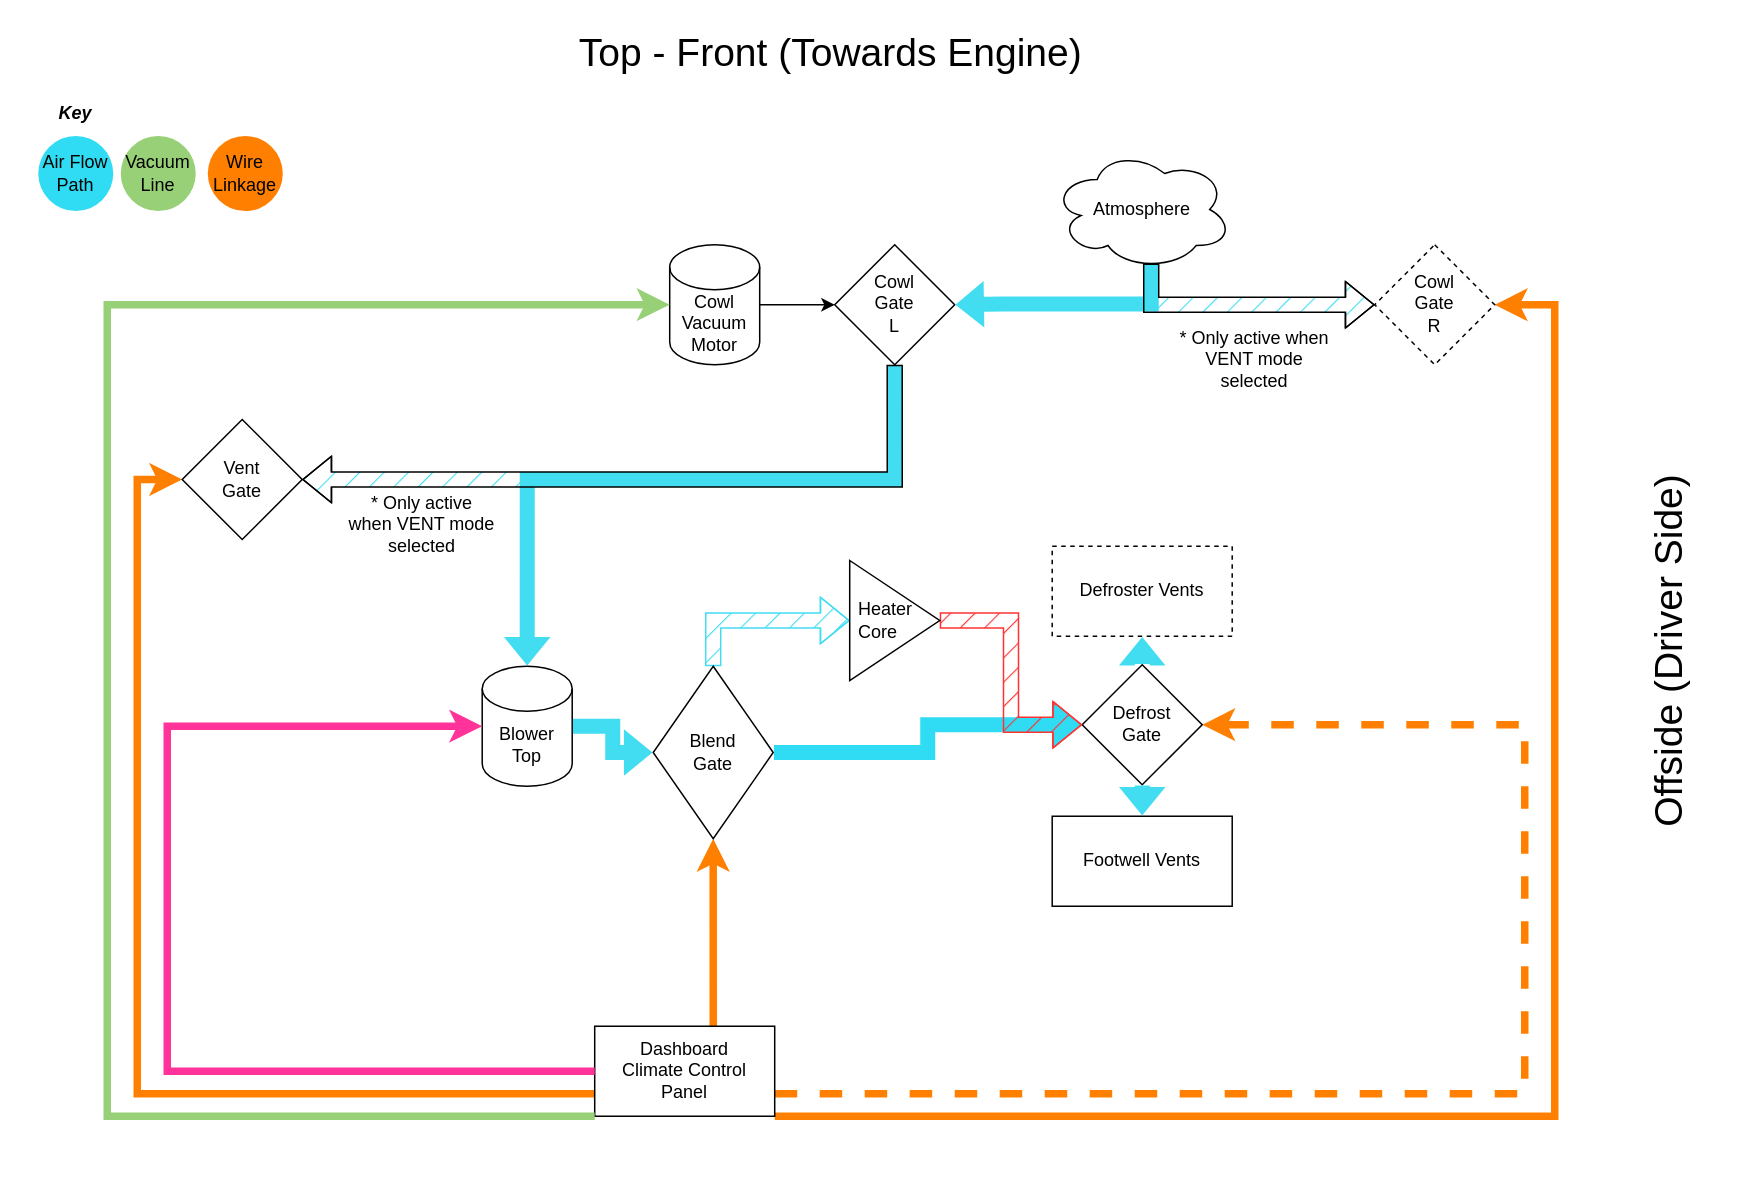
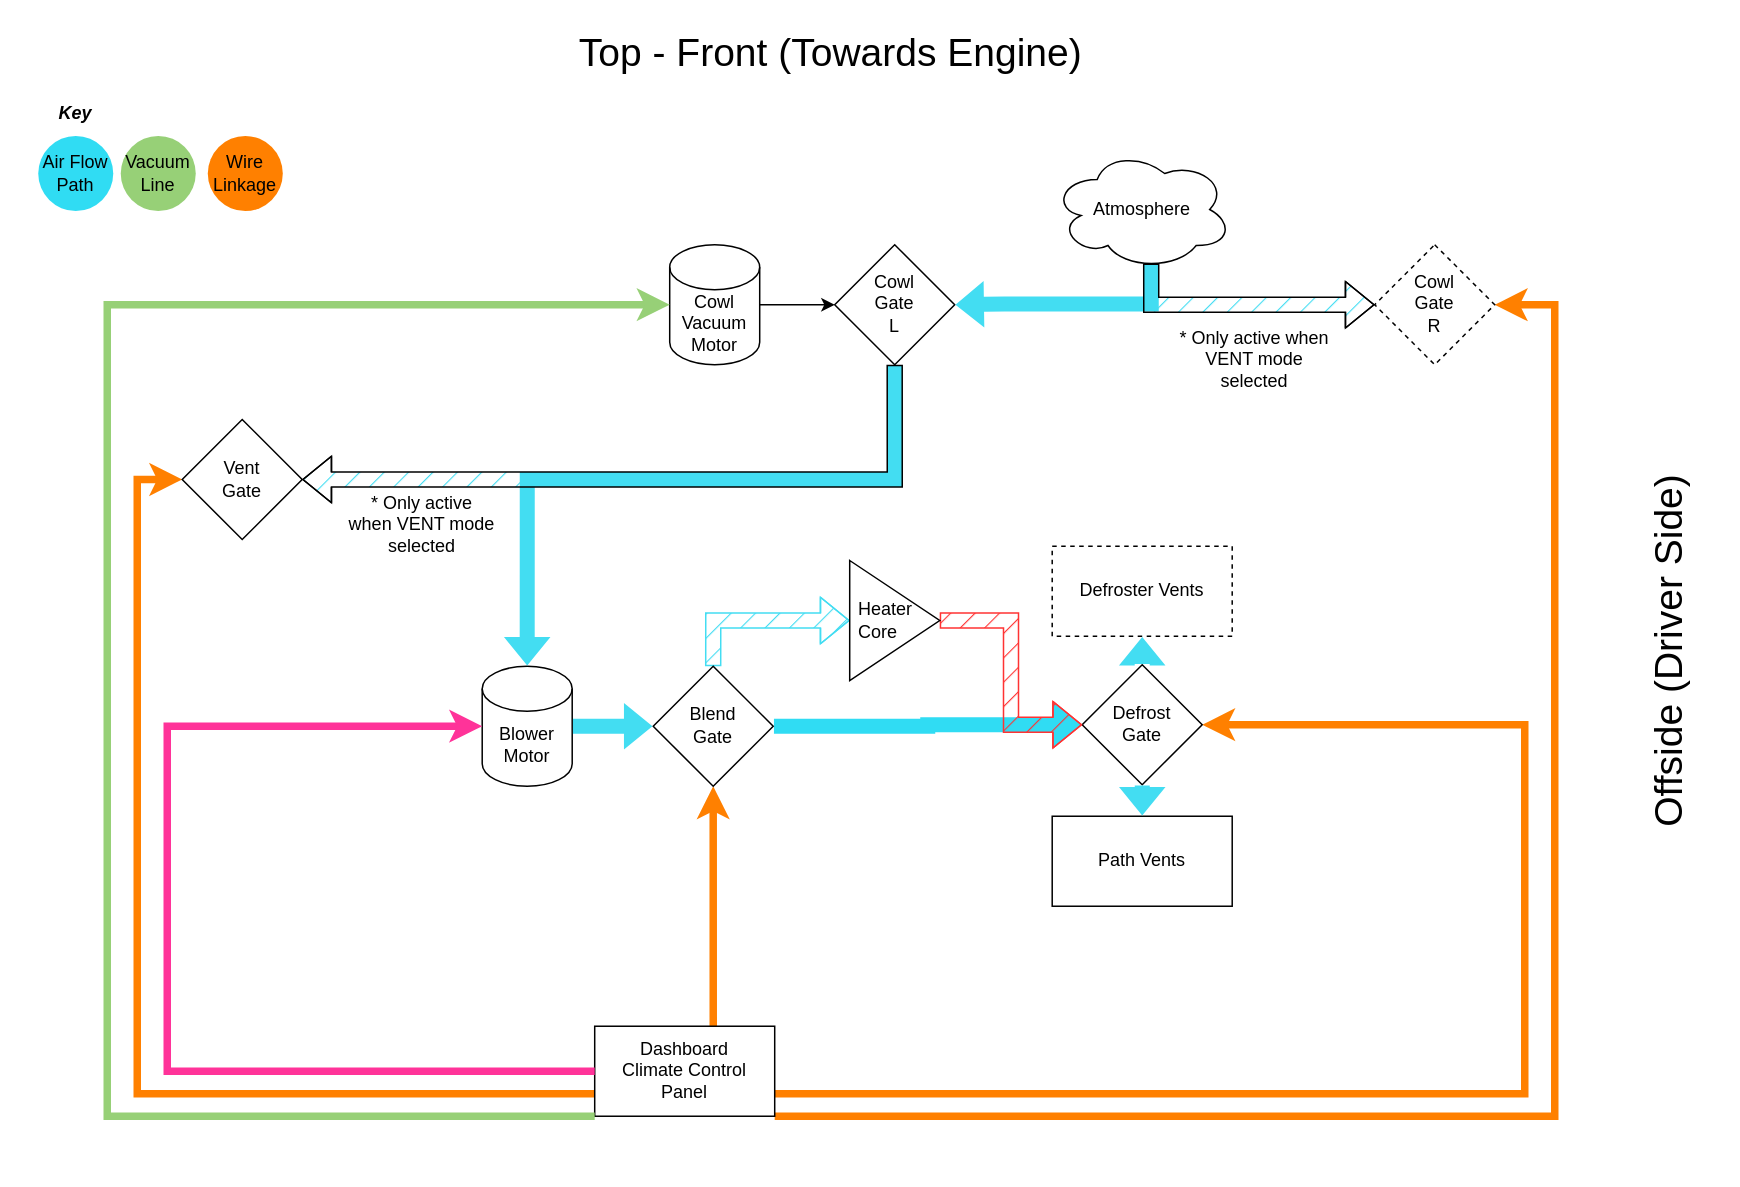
  <mxCell id="0" />
  <mxCell id="1" parent="0" />
  <mxCell id="2" style="edgeStyle=orthogonalEdgeStyle;rounded=0;orthogonalLoop=1;jettySize=auto;html=1;exitX=0;exitY=0.75;exitDx=0;exitDy=0;entryX=0;entryY=0.5;entryDx=0;entryDy=0;strokeColor=#FF8000;strokeWidth=5;" edge="1" parent="1" source="6" target="11"><mxGeometry relative="1" as="geometry"><Array as="points"><mxPoint x="90.97" y="728" /><mxPoint x="90.97" y="319" /></Array></mxGeometry></mxCell>
  <mxCell id="3" style="edgeStyle=orthogonalEdgeStyle;rounded=0;orthogonalLoop=1;jettySize=auto;html=1;exitX=1;exitY=1;exitDx=0;exitDy=0;entryX=1;entryY=0.5;entryDx=0;entryDy=0;strokeWidth=5;strokeColor=#FF8000;" edge="1" parent="1" source="6" target="16"><mxGeometry relative="1" as="geometry"><Array as="points"><mxPoint x="1035.97" y="743.49" /><mxPoint x="1035.97" y="202.49" /></Array></mxGeometry></mxCell>
- <mxCell id="4" style="edgeStyle=orthogonalEdgeStyle;rounded=0;orthogonalLoop=1;jettySize=auto;html=1;exitX=1;exitY=0.75;exitDx=0;exitDy=0;entryX=1;entryY=0.5;entryDx=0;entryDy=0;strokeColor=#FF8000;strokeWidth=5;dashed=1;" edge="1" parent="1" source="6" target="7"><mxGeometry relative="1" as="geometry"><Array as="points"><mxPoint x="1015.97" y="728" /><mxPoint x="1015.97" y="482" /></Array></mxGeometry></mxCell>
+ <mxCell id="4" style="edgeStyle=orthogonalEdgeStyle;rounded=0;orthogonalLoop=1;jettySize=auto;html=1;exitX=1;exitY=0.75;exitDx=0;exitDy=0;entryX=1;entryY=0.5;entryDx=0;entryDy=0;strokeColor=#FF8000;strokeWidth=5;" edge="1" parent="1" source="6" target="7"><mxGeometry relative="1" as="geometry"><Array as="points"><mxPoint x="1015.97" y="728" /><mxPoint x="1015.97" y="482" /></Array></mxGeometry></mxCell>
  <mxCell id="5" style="edgeStyle=orthogonalEdgeStyle;rounded=0;orthogonalLoop=1;jettySize=auto;html=1;exitX=0.675;exitY=0.008;exitDx=0;exitDy=0;entryX=0.5;entryY=1;entryDx=0;entryDy=0;strokeColor=#FF8000;strokeWidth=5;exitPerimeter=0;" edge="1" parent="1" source="6" target="10"><mxGeometry relative="1" as="geometry"><Array as="points"><mxPoint x="474.97" y="684" /></Array></mxGeometry></mxCell>
  <mxCell id="6" value="Dashboard&lt;div&gt;Climate Control&lt;/div&gt;&lt;div&gt;Panel&lt;/div&gt;" style="rounded=0;whiteSpace=wrap;html=1;" parent="1" vertex="1"><mxGeometry x="395.97" y="683.49" width="120" height="60" as="geometry" /></mxCell>
  <mxCell id="7" value="Defrost&lt;div&gt;Gate&lt;/div&gt;" style="rhombus;whiteSpace=wrap;html=1;" parent="1" vertex="1"><mxGeometry x="720.97" y="442.49" width="80" height="80" as="geometry" /></mxCell>
  <mxCell id="8" style="edgeStyle=orthogonalEdgeStyle;shape=flexArrow;rounded=0;orthogonalLoop=1;jettySize=auto;html=1;exitX=1;exitY=0.5;exitDx=0;exitDy=0;entryX=0;entryY=0.5;entryDx=0;entryDy=0;strokeColor=none;fillColor=#30dcf3;" edge="1" parent="1" source="10" target="7"><mxGeometry relative="1" as="geometry" /></mxCell>
  <mxCell id="9" style="edgeStyle=orthogonalEdgeStyle;shape=flexArrow;rounded=0;orthogonalLoop=1;jettySize=auto;html=1;exitX=0.5;exitY=0;exitDx=0;exitDy=0;entryX=0;entryY=0.5;entryDx=0;entryDy=0;fillColor=#43ddf2;strokeColor=#43ddf2;fillStyle=hatch;" edge="1" parent="1" source="10" target="18"><mxGeometry relative="1" as="geometry" /></mxCell>
- <mxCell id="10" value="Blend&lt;div&gt;Gate&lt;/div&gt;" style="rhombus;whiteSpace=wrap;html=1;" parent="1" vertex="1"><mxGeometry x="434.97" y="443.49" width="80" height="115" as="geometry" /></mxCell>
+ <mxCell id="10" value="Blend&lt;div&gt;Gate&lt;/div&gt;" style="rhombus;whiteSpace=wrap;html=1;" parent="1" vertex="1"><mxGeometry x="434.97" y="443.49" width="80" height="80" as="geometry" /></mxCell>
  <mxCell id="11" value="Vent&lt;div&gt;Gate&lt;/div&gt;" style="rhombus;whiteSpace=wrap;html=1;" parent="1" vertex="1"><mxGeometry x="120.97" y="279" width="80" height="80" as="geometry" /></mxCell>
- <mxCell id="12" value="Blower&lt;div&gt;Top&lt;/div&gt;" style="shape=cylinder3;whiteSpace=wrap;html=1;boundedLbl=1;backgroundOutline=1;size=15;" parent="1" vertex="1"><mxGeometry x="320.97" y="443.49" width="60" height="80" as="geometry" /></mxCell>
+ <mxCell id="12" value="Blower&lt;div&gt;Motor&lt;/div&gt;" style="shape=cylinder3;whiteSpace=wrap;html=1;boundedLbl=1;backgroundOutline=1;size=15;" parent="1" vertex="1"><mxGeometry x="320.97" y="443.49" width="60" height="80" as="geometry" /></mxCell>
  <mxCell id="13" style="edgeStyle=orthogonalEdgeStyle;rounded=0;orthogonalLoop=1;jettySize=auto;html=1;exitX=1;exitY=0.5;exitDx=0;exitDy=0;exitPerimeter=0;entryX=0;entryY=0.5;entryDx=0;entryDy=0;" edge="1" parent="1" source="14" target="15"><mxGeometry relative="1" as="geometry" /></mxCell>
  <mxCell id="14" value="&lt;div&gt;Cowl&lt;/div&gt;Vacuum&lt;div&gt;Motor&lt;/div&gt;" style="shape=cylinder3;whiteSpace=wrap;html=1;boundedLbl=1;backgroundOutline=1;size=15;" parent="1" vertex="1"><mxGeometry x="445.97" y="162.49" width="60" height="80" as="geometry" /></mxCell>
  <mxCell id="15" value="Cowl&lt;div&gt;Gate&lt;/div&gt;&lt;div&gt;L&lt;/div&gt;" style="rhombus;whiteSpace=wrap;html=1;" parent="1" vertex="1"><mxGeometry x="555.97" y="162.49" width="80" height="80" as="geometry" /></mxCell>
  <mxCell id="16" value="Cowl&lt;div&gt;Gate&lt;/div&gt;&lt;div&gt;R&lt;/div&gt;" style="rhombus;whiteSpace=wrap;html=1;dashed=1;" parent="1" vertex="1"><mxGeometry x="915.97" y="162.49" width="80" height="80" as="geometry" /></mxCell>
  <mxCell id="17" style="edgeStyle=orthogonalEdgeStyle;shape=flexArrow;rounded=0;orthogonalLoop=1;jettySize=auto;html=1;exitX=1;exitY=0.5;exitDx=0;exitDy=0;entryX=0;entryY=0.5;entryDx=0;entryDy=0;fillColor=#FF3333;strokeColor=#FF3333;fillStyle=hatch;" edge="1" parent="1" source="18" target="7"><mxGeometry relative="1" as="geometry" /></mxCell>
  <mxCell id="18" value="Heater&lt;div&gt;Core&lt;/div&gt;" style="triangle;whiteSpace=wrap;html=1;align=left;spacingLeft=4;" parent="1" vertex="1"><mxGeometry x="565.97" y="373" width="60" height="80" as="geometry" /></mxCell>
  <mxCell id="19" value="Defroster Vents" style="rounded=0;whiteSpace=wrap;html=1;dashed=1;" parent="1" vertex="1"><mxGeometry x="700.97" y="363.49" width="120" height="60" as="geometry" /></mxCell>
- <mxCell id="20" value="Footwell Vents" style="rounded=0;whiteSpace=wrap;html=1;" parent="1" vertex="1"><mxGeometry x="700.97" y="543.49" width="120" height="60" as="geometry" /></mxCell>
+ <mxCell id="20" value="Path Vents" style="rounded=0;whiteSpace=wrap;html=1;" parent="1" vertex="1"><mxGeometry x="700.97" y="543.49" width="120" height="60" as="geometry" /></mxCell>
  <mxCell id="21" value="Top - Front (Towards Engine)" style="text;strokeColor=none;align=center;fillColor=none;html=1;verticalAlign=middle;whiteSpace=wrap;rounded=0;fontSize=26;" vertex="1" parent="1"><mxGeometry x="368" width="371" height="30" as="geometry" y="20" /></mxCell>
  <mxCell id="22" value="Offside (Driver Side)" style="text;strokeColor=none;align=center;fillColor=none;html=1;verticalAlign=middle;whiteSpace=wrap;rounded=0;fontSize=26;horizontal=0;" vertex="1" parent="1"><mxGeometry x="1087" y="99" width="51" height="670" as="geometry" /></mxCell>
  <mxCell id="23" style="edgeStyle=orthogonalEdgeStyle;rounded=0;orthogonalLoop=1;jettySize=auto;html=1;exitX=0;exitY=1;exitDx=0;exitDy=0;entryX=0;entryY=0.5;entryDx=0;entryDy=0;entryPerimeter=0;strokeColor=#97D077;strokeWidth=5;" edge="1" parent="1" source="6" target="14"><mxGeometry relative="1" as="geometry"><Array as="points"><mxPoint x="70.97" y="744" /><mxPoint x="70.97" y="202" /></Array></mxGeometry></mxCell>
  <mxCell id="24" style="edgeStyle=orthogonalEdgeStyle;rounded=0;orthogonalLoop=1;jettySize=auto;html=1;exitX=0;exitY=0.5;exitDx=0;exitDy=0;entryX=0;entryY=0.5;entryDx=0;entryDy=0;entryPerimeter=0;strokeColor=#FF3399;strokeWidth=5;" edge="1" parent="1" source="6" target="12"><mxGeometry relative="1" as="geometry"><Array as="points"><mxPoint x="110.97" y="714" /><mxPoint x="110.97" y="484" /></Array></mxGeometry></mxCell>
  <mxCell id="25" style="edgeStyle=orthogonalEdgeStyle;shape=flexArrow;rounded=0;orthogonalLoop=1;jettySize=auto;html=1;entryX=0;entryY=0.5;entryDx=0;entryDy=0;fillColor=#43ddf2;strokeColor=none;exitX=1;exitY=0.5;exitDx=0;exitDy=0;exitPerimeter=0;" edge="1" parent="1" source="12" target="10"><mxGeometry relative="1" as="geometry"><mxPoint x="410.97" y="339" as="sourcePoint" /><mxPoint x="410.97" y="463" as="targetPoint" /></mxGeometry></mxCell>
  <mxCell id="26" style="edgeStyle=orthogonalEdgeStyle;shape=flexArrow;rounded=0;orthogonalLoop=1;jettySize=auto;html=1;entryX=0.5;entryY=1;entryDx=0;entryDy=0;fillColor=#43ddf2;strokeColor=none;exitX=0.5;exitY=0;exitDx=0;exitDy=0;" edge="1" parent="1" source="7" target="19"><mxGeometry relative="1" as="geometry"><mxPoint x="900.97" y="529" as="sourcePoint" /><mxPoint x="900.97" y="653" as="targetPoint" /></mxGeometry></mxCell>
  <mxCell id="27" style="edgeStyle=orthogonalEdgeStyle;shape=flexArrow;rounded=0;orthogonalLoop=1;jettySize=auto;html=1;entryX=0.5;entryY=0;entryDx=0;entryDy=0;fillColor=#43ddf2;strokeColor=none;" edge="1" parent="1" source="7" target="20"><mxGeometry relative="1" as="geometry"><mxPoint x="770.97" y="452" as="sourcePoint" /><mxPoint x="770.97" y="433" as="targetPoint" /></mxGeometry></mxCell>
  <mxCell id="28" value="Atmosphere" style="ellipse;shape=cloud;whiteSpace=wrap;html=1;" vertex="1" parent="1"><mxGeometry x="700.97" y="99" width="120" height="80" as="geometry" /></mxCell>
  <mxCell id="29" style="edgeStyle=orthogonalEdgeStyle;shape=flexArrow;rounded=0;orthogonalLoop=1;jettySize=auto;html=1;entryX=1;entryY=0.5;entryDx=0;entryDy=0;fillColor=#43ddf2;strokeColor=none;exitX=0.55;exitY=0.95;exitDx=0;exitDy=0;exitPerimeter=0;" edge="1" parent="1" source="28" target="15"><mxGeometry relative="1" as="geometry"><mxPoint x="740.97" y="229" as="sourcePoint" /><mxPoint x="740.97" y="353" as="targetPoint" /><Array as="points"><mxPoint x="766.97" y="202" /><mxPoint x="668.97" y="202" /></Array></mxGeometry></mxCell>
  <mxCell id="30" style="edgeStyle=orthogonalEdgeStyle;shape=flexArrow;rounded=0;orthogonalLoop=1;jettySize=auto;html=1;entryX=0;entryY=0.5;entryDx=0;entryDy=0;fillColor=#43ddf2;strokeColor=default;exitX=0.55;exitY=0.95;exitDx=0;exitDy=0;exitPerimeter=0;fillStyle=hatch;" edge="1" parent="1" source="28" target="16"><mxGeometry relative="1" as="geometry"><mxPoint x="811.97" y="239" as="sourcePoint" /><mxPoint x="680.97" y="266" as="targetPoint" /><Array as="points"><mxPoint x="766.97" y="203" /></Array></mxGeometry></mxCell>
  <mxCell id="31" style="edgeStyle=orthogonalEdgeStyle;shape=flexArrow;rounded=0;orthogonalLoop=1;jettySize=auto;html=1;entryX=0.5;entryY=0;entryDx=0;entryDy=0;fillColor=#43ddf2;strokeColor=none;exitX=0.5;exitY=1;exitDx=0;exitDy=0;entryPerimeter=0;" edge="1" parent="1" source="15" target="12"><mxGeometry relative="1" as="geometry"><mxPoint x="590.97" y="283.49" as="sourcePoint" /><mxPoint x="590.97" y="407.49" as="targetPoint" /><Array as="points"><mxPoint x="595.97" y="319" /><mxPoint x="350.97" y="319" /></Array></mxGeometry></mxCell>
  <mxCell id="32" style="edgeStyle=orthogonalEdgeStyle;shape=flexArrow;rounded=0;orthogonalLoop=1;jettySize=auto;html=1;entryX=1;entryY=0.5;entryDx=0;entryDy=0;fillColor=#43ddf2;strokeColor=default;exitX=0.5;exitY=1;exitDx=0;exitDy=0;fillStyle=hatch;" edge="1" parent="1" source="15" target="11"><mxGeometry relative="1" as="geometry"><mxPoint x="605.97" y="252" as="sourcePoint" /><mxPoint x="360.97" y="453" as="targetPoint" /></mxGeometry></mxCell>
  <mxCell id="33" value="* Only active when VENT mode selected" style="text;html=1;align=center;verticalAlign=middle;whiteSpace=wrap;rounded=0;" vertex="1" parent="1"><mxGeometry x="780.97" y="219" width="110" height="40" as="geometry" /></mxCell>
  <mxCell id="34" value="* Only active when VENT mode selected" style="text;html=1;align=center;verticalAlign=middle;whiteSpace=wrap;rounded=0;" vertex="1" parent="1"><mxGeometry x="230.97" y="329" width="100" height="40" as="geometry" /></mxCell>
  <mxCell id="35" value="Key" style="text;html=1;align=center;verticalAlign=middle;whiteSpace=wrap;rounded=0;fontStyle=3" vertex="1" parent="1"><mxGeometry x="20" y="60" width="60" height="30" as="geometry" /></mxCell>
  <mxCell id="36" value="Air Flow Path" style="ellipse;whiteSpace=wrap;html=1;aspect=fixed;fontColor=#000000;fillColor=#30dcf3;strokeColor=none;" vertex="1" parent="1"><mxGeometry x="25" y="90" width="50" height="50" as="geometry" /></mxCell>
  <mxCell id="37" value="Vacuum Line" style="ellipse;whiteSpace=wrap;html=1;aspect=fixed;fontColor=#000000;fillColor=#97D077;strokeColor=none;" vertex="1" parent="1"><mxGeometry x="80" y="90" width="50" height="50" as="geometry" /></mxCell>
  <mxCell id="38" value="Wire Linkage" style="ellipse;whiteSpace=wrap;html=1;aspect=fixed;fontColor=#000000;fillColor=#FF8000;strokeColor=none;" vertex="1" parent="1"><mxGeometry x="138.03" y="90" width="50" height="50" as="geometry" /></mxCell>
